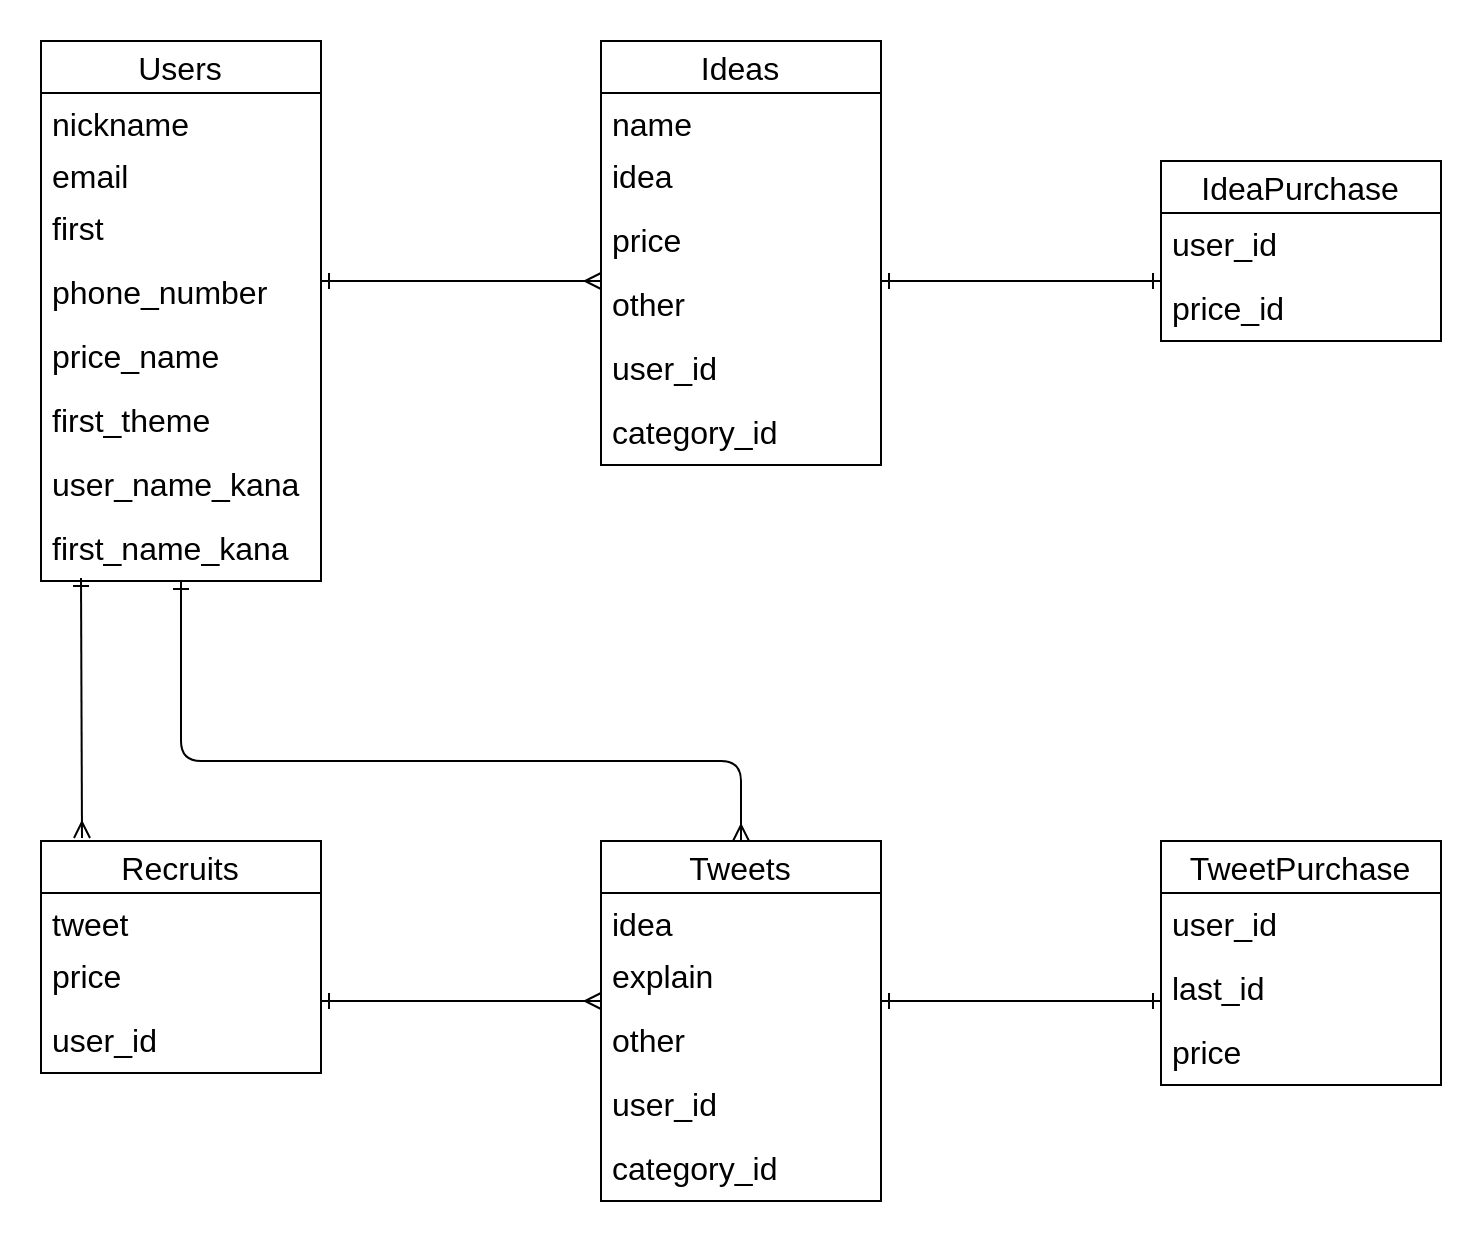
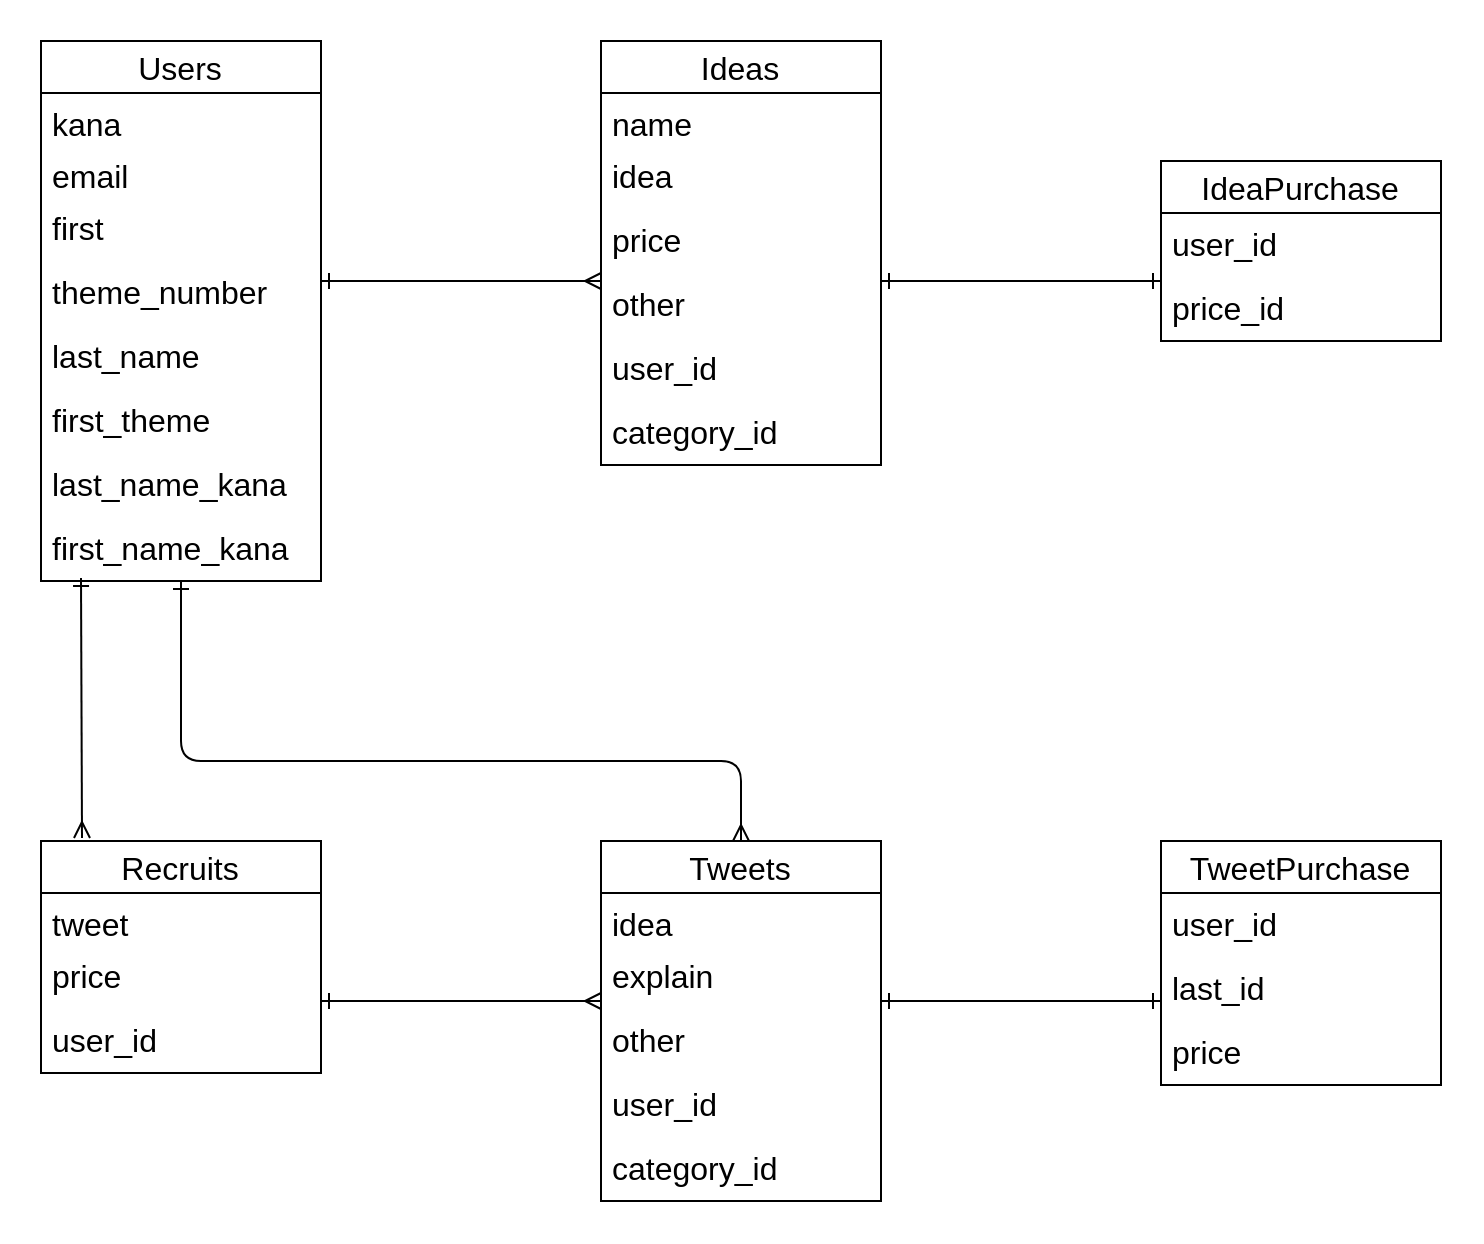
  <mxCell id="0" />
  <mxCell id="1" parent="0" />
  <mxCell id="2" value="Users" style="swimlane;fontStyle=0;childLayout=stackLayout;horizontal=1;startSize=26;fillColor=none;horizontalStack=0;resizeParent=1;resizeParentMax=0;resizeLast=0;collapsible=1;marginBottom=0;fontSize=16;" vertex="1" parent="1"><mxGeometry x="20" y="20" width="140" height="270" as="geometry" /></mxCell>
- <mxCell id="3" value="nickname" style="text;strokeColor=none;fillColor=none;align=left;verticalAlign=top;spacingLeft=4;spacingRight=4;overflow=hidden;rotatable=0;points=[[0,0.5],[1,0.5]];portConstraint=eastwest;fontSize=16;" vertex="1" parent="2"><mxGeometry y="26" width="140" height="26" as="geometry" /></mxCell>
+ <mxCell id="3" value="kana" style="text;strokeColor=none;fillColor=none;align=left;verticalAlign=top;spacingLeft=4;spacingRight=4;overflow=hidden;rotatable=0;points=[[0,0.5],[1,0.5]];portConstraint=eastwest;fontSize=16;" vertex="1" parent="2"><mxGeometry y="26" width="140" height="26" as="geometry" /></mxCell>
  <mxCell id="4" value="email" style="text;strokeColor=none;fillColor=none;align=left;verticalAlign=top;spacingLeft=4;spacingRight=4;overflow=hidden;rotatable=0;points=[[0,0.5],[1,0.5]];portConstraint=eastwest;fontSize=16;" vertex="1" parent="2"><mxGeometry y="52" width="140" height="26" as="geometry" /></mxCell>
  <mxCell id="5" value="first" style="text;strokeColor=none;fillColor=none;align=left;verticalAlign=top;spacingLeft=4;spacingRight=4;overflow=hidden;rotatable=0;points=[[0,0.5],[1,0.5]];portConstraint=eastwest;fontSize=16;" vertex="1" parent="2"><mxGeometry y="78" width="140" height="32" as="geometry" /></mxCell>
- <mxCell id="6" value="phone_number" style="text;strokeColor=none;fillColor=none;align=left;verticalAlign=top;spacingLeft=4;spacingRight=4;overflow=hidden;rotatable=0;points=[[0,0.5],[1,0.5]];portConstraint=eastwest;fontSize=16;" vertex="1" parent="2"><mxGeometry y="110" width="140" height="32" as="geometry" /></mxCell>
- <mxCell id="7" value="price_name" style="text;strokeColor=none;fillColor=none;align=left;verticalAlign=top;spacingLeft=4;spacingRight=4;overflow=hidden;rotatable=0;points=[[0,0.5],[1,0.5]];portConstraint=eastwest;fontSize=16;" vertex="1" parent="2"><mxGeometry y="142" width="140" height="32" as="geometry" /></mxCell>
+ <mxCell id="6" value="theme_number" style="text;strokeColor=none;fillColor=none;align=left;verticalAlign=top;spacingLeft=4;spacingRight=4;overflow=hidden;rotatable=0;points=[[0,0.5],[1,0.5]];portConstraint=eastwest;fontSize=16;" vertex="1" parent="2"><mxGeometry y="110" width="140" height="32" as="geometry" /></mxCell>
+ <mxCell id="7" value="last_name" style="text;strokeColor=none;fillColor=none;align=left;verticalAlign=top;spacingLeft=4;spacingRight=4;overflow=hidden;rotatable=0;points=[[0,0.5],[1,0.5]];portConstraint=eastwest;fontSize=16;" vertex="1" parent="2"><mxGeometry y="142" width="140" height="32" as="geometry" /></mxCell>
  <mxCell id="8" value="first_theme" style="text;strokeColor=none;fillColor=none;align=left;verticalAlign=top;spacingLeft=4;spacingRight=4;overflow=hidden;rotatable=0;points=[[0,0.5],[1,0.5]];portConstraint=eastwest;fontSize=16;" vertex="1" parent="2"><mxGeometry y="174" width="140" height="32" as="geometry" /></mxCell>
- <mxCell id="9" value="user_name_kana" style="text;strokeColor=none;fillColor=none;align=left;verticalAlign=top;spacingLeft=4;spacingRight=4;overflow=hidden;rotatable=0;points=[[0,0.5],[1,0.5]];portConstraint=eastwest;fontSize=16;" vertex="1" parent="2"><mxGeometry y="206" width="140" height="32" as="geometry" /></mxCell>
+ <mxCell id="9" value="last_name_kana" style="text;strokeColor=none;fillColor=none;align=left;verticalAlign=top;spacingLeft=4;spacingRight=4;overflow=hidden;rotatable=0;points=[[0,0.5],[1,0.5]];portConstraint=eastwest;fontSize=16;" vertex="1" parent="2"><mxGeometry y="206" width="140" height="32" as="geometry" /></mxCell>
  <mxCell id="10" value="first_name_kana" style="text;strokeColor=none;fillColor=none;align=left;verticalAlign=top;spacingLeft=4;spacingRight=4;overflow=hidden;rotatable=0;points=[[0,0.5],[1,0.5]];portConstraint=eastwest;fontSize=16;" vertex="1" parent="2"><mxGeometry y="238" width="140" height="32" as="geometry" /></mxCell>
  <mxCell id="11" value="Ideas" style="swimlane;fontStyle=0;childLayout=stackLayout;horizontal=1;startSize=26;fillColor=none;horizontalStack=0;resizeParent=1;resizeParentMax=0;resizeLast=0;collapsible=1;marginBottom=0;fontSize=16;" vertex="1" parent="1"><mxGeometry x="300" y="20" width="140" height="212" as="geometry" /></mxCell>
  <mxCell id="12" value="name" style="text;strokeColor=none;fillColor=none;align=left;verticalAlign=top;spacingLeft=4;spacingRight=4;overflow=hidden;rotatable=0;points=[[0,0.5],[1,0.5]];portConstraint=eastwest;fontSize=16;" vertex="1" parent="11"><mxGeometry y="26" width="140" height="26" as="geometry" /></mxCell>
  <mxCell id="13" value="idea" style="text;strokeColor=none;fillColor=none;align=left;verticalAlign=top;spacingLeft=4;spacingRight=4;overflow=hidden;rotatable=0;points=[[0,0.5],[1,0.5]];portConstraint=eastwest;fontSize=16;" vertex="1" parent="11"><mxGeometry y="52" width="140" height="32" as="geometry" /></mxCell>
  <mxCell id="14" value="price" style="text;strokeColor=none;fillColor=none;align=left;verticalAlign=top;spacingLeft=4;spacingRight=4;overflow=hidden;rotatable=0;points=[[0,0.5],[1,0.5]];portConstraint=eastwest;fontSize=16;" vertex="1" parent="11"><mxGeometry y="84" width="140" height="32" as="geometry" /></mxCell>
  <mxCell id="15" value="other" style="text;strokeColor=none;fillColor=none;align=left;verticalAlign=top;spacingLeft=4;spacingRight=4;overflow=hidden;rotatable=0;points=[[0,0.5],[1,0.5]];portConstraint=eastwest;fontSize=16;" vertex="1" parent="11"><mxGeometry y="116" width="140" height="32" as="geometry" /></mxCell>
  <mxCell id="16" value="user_id" style="text;strokeColor=none;fillColor=none;align=left;verticalAlign=top;spacingLeft=4;spacingRight=4;overflow=hidden;rotatable=0;points=[[0,0.5],[1,0.5]];portConstraint=eastwest;fontSize=16;" vertex="1" parent="11"><mxGeometry y="148" width="140" height="32" as="geometry" /></mxCell>
  <mxCell id="17" value="category_id" style="text;strokeColor=none;fillColor=none;align=left;verticalAlign=top;spacingLeft=4;spacingRight=4;overflow=hidden;rotatable=0;points=[[0,0.5],[1,0.5]];portConstraint=eastwest;fontSize=16;" vertex="1" parent="11"><mxGeometry y="180" width="140" height="32" as="geometry" /></mxCell>
  <mxCell id="18" value="IdeaPurchase" style="swimlane;fontStyle=0;childLayout=stackLayout;horizontal=1;startSize=26;fillColor=none;horizontalStack=0;resizeParent=1;resizeParentMax=0;resizeLast=0;collapsible=1;marginBottom=0;fontSize=16;" vertex="1" parent="1"><mxGeometry x="580" y="80" width="140" height="90" as="geometry" /></mxCell>
  <mxCell id="19" value="user_id" style="text;strokeColor=none;fillColor=none;align=left;verticalAlign=top;spacingLeft=4;spacingRight=4;overflow=hidden;rotatable=0;points=[[0,0.5],[1,0.5]];portConstraint=eastwest;fontSize=16;" vertex="1" parent="18"><mxGeometry y="26" width="140" height="32" as="geometry" /></mxCell>
  <mxCell id="20" value="price_id" style="text;strokeColor=none;fillColor=none;align=left;verticalAlign=top;spacingLeft=4;spacingRight=4;overflow=hidden;rotatable=0;points=[[0,0.5],[1,0.5]];portConstraint=eastwest;fontSize=16;" vertex="1" parent="18"><mxGeometry y="58" width="140" height="32" as="geometry" /></mxCell>
  <mxCell id="21" value="Recruits" style="swimlane;fontStyle=0;childLayout=stackLayout;horizontal=1;startSize=26;fillColor=none;horizontalStack=0;resizeParent=1;resizeParentMax=0;resizeLast=0;collapsible=1;marginBottom=0;fontSize=16;" vertex="1" parent="1"><mxGeometry x="20" y="420" width="140" height="116" as="geometry" /></mxCell>
  <mxCell id="22" value="tweet" style="text;strokeColor=none;fillColor=none;align=left;verticalAlign=top;spacingLeft=4;spacingRight=4;overflow=hidden;rotatable=0;points=[[0,0.5],[1,0.5]];portConstraint=eastwest;fontSize=16;" vertex="1" parent="21"><mxGeometry y="26" width="140" height="26" as="geometry" /></mxCell>
  <mxCell id="23" value="price" style="text;strokeColor=none;fillColor=none;align=left;verticalAlign=top;spacingLeft=4;spacingRight=4;overflow=hidden;rotatable=0;points=[[0,0.5],[1,0.5]];portConstraint=eastwest;fontSize=16;" vertex="1" parent="21"><mxGeometry y="52" width="140" height="32" as="geometry" /></mxCell>
  <mxCell id="24" value="user_id" style="text;strokeColor=none;fillColor=none;align=left;verticalAlign=top;spacingLeft=4;spacingRight=4;overflow=hidden;rotatable=0;points=[[0,0.5],[1,0.5]];portConstraint=eastwest;fontSize=16;" vertex="1" parent="21"><mxGeometry y="84" width="140" height="32" as="geometry" /></mxCell>
  <mxCell id="25" value="Tweets" style="swimlane;fontStyle=0;childLayout=stackLayout;horizontal=1;startSize=26;fillColor=none;horizontalStack=0;resizeParent=1;resizeParentMax=0;resizeLast=0;collapsible=1;marginBottom=0;fontSize=16;" vertex="1" parent="1"><mxGeometry x="300" y="420" width="140" height="180" as="geometry" /></mxCell>
  <mxCell id="26" value="idea" style="text;strokeColor=none;fillColor=none;align=left;verticalAlign=top;spacingLeft=4;spacingRight=4;overflow=hidden;rotatable=0;points=[[0,0.5],[1,0.5]];portConstraint=eastwest;fontSize=16;" vertex="1" parent="25"><mxGeometry y="26" width="140" height="26" as="geometry" /></mxCell>
  <mxCell id="27" value="explain" style="text;strokeColor=none;fillColor=none;align=left;verticalAlign=top;spacingLeft=4;spacingRight=4;overflow=hidden;rotatable=0;points=[[0,0.5],[1,0.5]];portConstraint=eastwest;fontSize=16;" vertex="1" parent="25"><mxGeometry y="52" width="140" height="32" as="geometry" /></mxCell>
  <mxCell id="28" value="other" style="text;strokeColor=none;fillColor=none;align=left;verticalAlign=top;spacingLeft=4;spacingRight=4;overflow=hidden;rotatable=0;points=[[0,0.5],[1,0.5]];portConstraint=eastwest;fontSize=16;" vertex="1" parent="25"><mxGeometry y="84" width="140" height="32" as="geometry" /></mxCell>
  <mxCell id="29" value="user_id" style="text;strokeColor=none;fillColor=none;align=left;verticalAlign=top;spacingLeft=4;spacingRight=4;overflow=hidden;rotatable=0;points=[[0,0.5],[1,0.5]];portConstraint=eastwest;fontSize=16;" vertex="1" parent="25"><mxGeometry y="116" width="140" height="32" as="geometry" /></mxCell>
  <mxCell id="30" value="category_id" style="text;strokeColor=none;fillColor=none;align=left;verticalAlign=top;spacingLeft=4;spacingRight=4;overflow=hidden;rotatable=0;points=[[0,0.5],[1,0.5]];portConstraint=eastwest;fontSize=16;" vertex="1" parent="25"><mxGeometry y="148" width="140" height="32" as="geometry" /></mxCell>
  <mxCell id="31" value="TweetPurchase" style="swimlane;fontStyle=0;childLayout=stackLayout;horizontal=1;startSize=26;fillColor=none;horizontalStack=0;resizeParent=1;resizeParentMax=0;resizeLast=0;collapsible=1;marginBottom=0;fontSize=16;" vertex="1" parent="1"><mxGeometry x="580" y="420" width="140" height="122" as="geometry" /></mxCell>
  <mxCell id="32" value="user_id" style="text;strokeColor=none;fillColor=none;align=left;verticalAlign=top;spacingLeft=4;spacingRight=4;overflow=hidden;rotatable=0;points=[[0,0.5],[1,0.5]];portConstraint=eastwest;fontSize=16;" vertex="1" parent="31"><mxGeometry y="26" width="140" height="32" as="geometry" /></mxCell>
  <mxCell id="33" value="last_id" style="text;strokeColor=none;fillColor=none;align=left;verticalAlign=top;spacingLeft=4;spacingRight=4;overflow=hidden;rotatable=0;points=[[0,0.5],[1,0.5]];portConstraint=eastwest;fontSize=16;" vertex="1" parent="31"><mxGeometry y="58" width="140" height="32" as="geometry" /></mxCell>
  <mxCell id="34" value="price" style="text;strokeColor=none;fillColor=none;align=left;verticalAlign=top;spacingLeft=4;spacingRight=4;overflow=hidden;rotatable=0;points=[[0,0.5],[1,0.5]];portConstraint=eastwest;fontSize=16;" vertex="1" parent="31"><mxGeometry y="90" width="140" height="32" as="geometry" /></mxCell>
  <mxCell id="35" value="" style="endArrow=ERone;html=1;fontSize=16;exitX=0.5;exitY=0;exitDx=0;exitDy=0;startArrow=ERmany;startFill=0;endFill=0;" edge="1" parent="1"><mxGeometry width="50" height="50" relative="1" as="geometry"><mxPoint x="40.5" y="418.5" as="sourcePoint" /><mxPoint x="40" y="288.5" as="targetPoint" /></mxGeometry></mxCell>
  <mxCell id="36" value="" style="endArrow=ERone;html=1;fontSize=16;exitX=0.5;exitY=0;exitDx=0;exitDy=0;startArrow=ERmany;startFill=0;endFill=0;" edge="1" parent="1" source="25"><mxGeometry width="50" height="50" relative="1" as="geometry"><mxPoint x="170" y="410" as="sourcePoint" /><mxPoint x="90" y="290" as="targetPoint" /><Array as="points"><mxPoint x="370" y="380" /><mxPoint x="90" y="380" /></Array></mxGeometry></mxCell>
  <mxCell id="37" value="" style="endArrow=ERmany;html=1;fontSize=16;exitX=0.5;exitY=0;exitDx=0;exitDy=0;endFill=0;startArrow=ERone;startFill=0;" edge="1" parent="1"><mxGeometry width="50" height="50" relative="1" as="geometry"><mxPoint x="160" y="140" as="sourcePoint" /><mxPoint x="300" y="140" as="targetPoint" /></mxGeometry></mxCell>
  <mxCell id="38" value="" style="endArrow=ERone;html=1;fontSize=16;exitX=0.5;exitY=0;exitDx=0;exitDy=0;startArrow=ERone;startFill=0;endFill=0;" edge="1" parent="1"><mxGeometry width="50" height="50" relative="1" as="geometry"><mxPoint x="440" y="140" as="sourcePoint" /><mxPoint x="580" y="140" as="targetPoint" /></mxGeometry></mxCell>
  <mxCell id="39" value="" style="endArrow=ERone;html=1;fontSize=16;exitX=0.5;exitY=0;exitDx=0;exitDy=0;startArrow=ERone;startFill=0;endFill=0;" edge="1" parent="1"><mxGeometry width="50" height="50" relative="1" as="geometry"><mxPoint x="440" y="500" as="sourcePoint" /><mxPoint x="580" y="500" as="targetPoint" /></mxGeometry></mxCell>
  <mxCell id="40" value="" style="endArrow=ERmany;html=1;fontSize=16;exitX=0.5;exitY=0;exitDx=0;exitDy=0;startArrow=ERone;startFill=0;endFill=0;" edge="1" parent="1"><mxGeometry width="50" height="50" relative="1" as="geometry"><mxPoint x="160" y="500" as="sourcePoint" /><mxPoint x="300" y="500" as="targetPoint" /></mxGeometry></mxCell>
